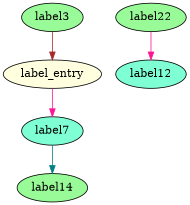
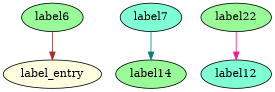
  digraph {
    fontname="DejaVu Serif"
    node [fillcolor=palegreen fontname="DejaVu Serif" style=filled]
    edge [color=deeppink fontname="DejaVu Serif"]
    label_entry [fillcolor=lightyellow]
    label7 [fillcolor=aquamarine]
-   label6 [label=label3]
+   label6
    label14
    label12 [fillcolor=aquamarine]
    label22
-   label_entry -> label7
    label7 -> label14 [color=teal]
    label6 -> label_entry [color=brown]
    label22 -> label12
  }
